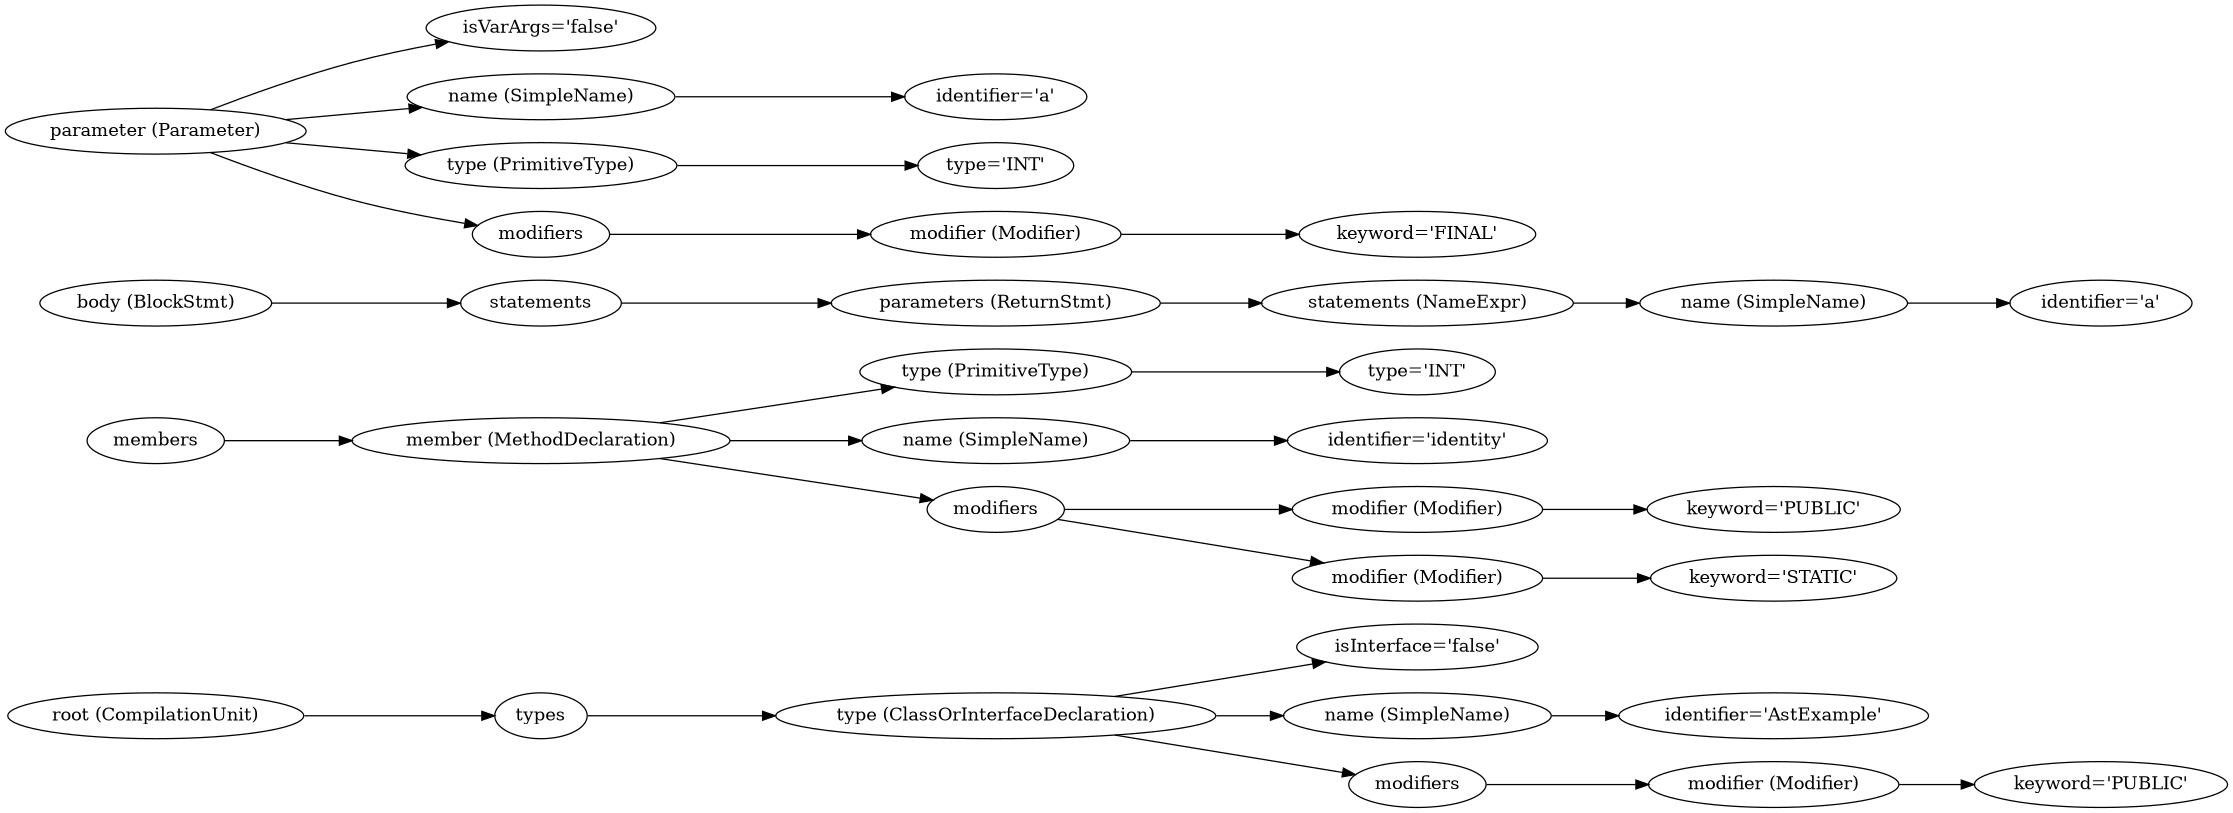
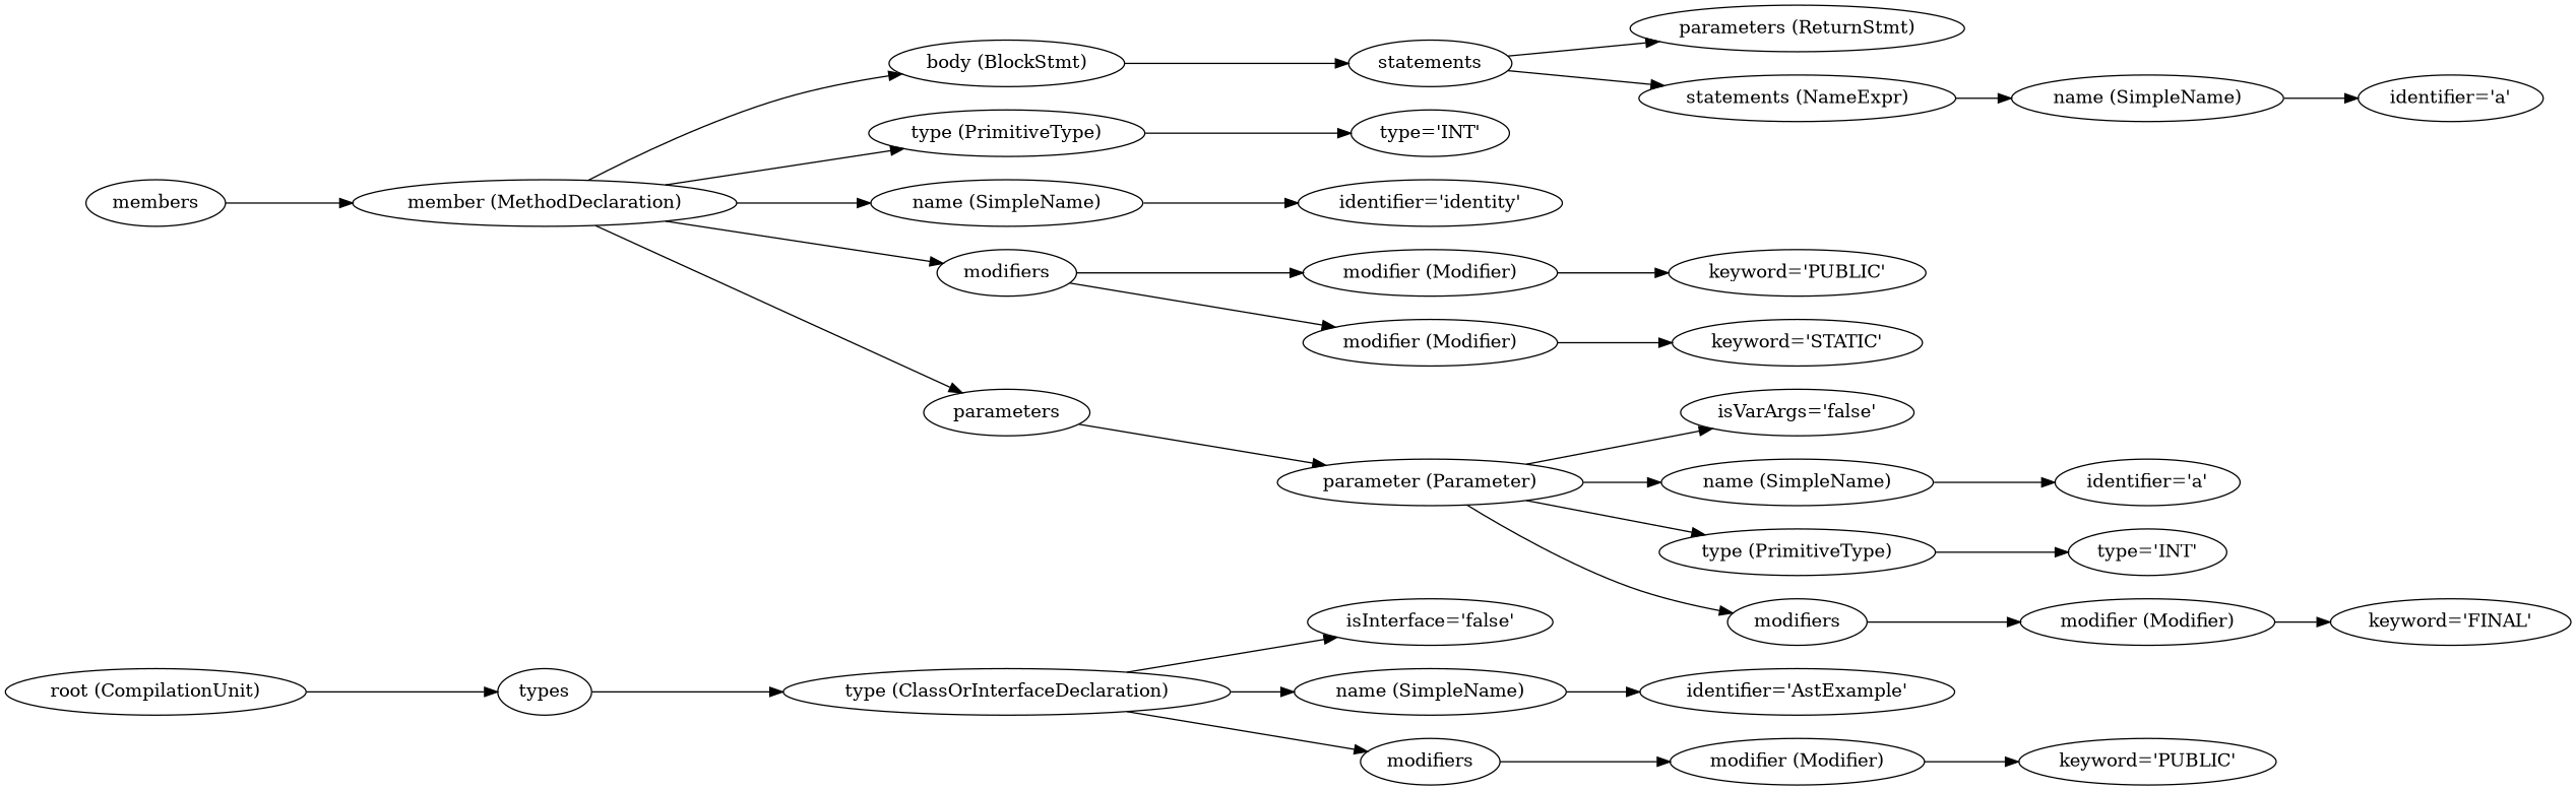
  digraph {
    rankdir=LR
    n1 [label="root (CompilationUnit)"]
    n2 [label=types]
    n3 [label="type (ClassOrInterfaceDeclaration)"]
    n4 [label="isInterface='false'"]
    n5 [label="name (SimpleName)"]
    n6 [label=modifiers]
    n7 [label="identifier='AstExample'"]
    n8 [label=members]
    n9 [label="member (MethodDeclaration)"]
    n10 [label="modifier (Modifier)"]
    n11 [label="body (BlockStmt)"]
    n12 [label="type (PrimitiveType)"]
    n13 [label="name (SimpleName)"]
    n14 [label=modifiers]
+   n15 [label=parameters]
    n16 [label=statements]
    n17 [label="type='INT'"]
    n18 [label="identifier='identity'"]
    n19 [label="modifier (Modifier)"]
    n20 [label="modifier (Modifier)"]
    n21 [label="parameter (Parameter)"]
    n22 [label="parameters (ReturnStmt)"]
    n23 [label="statements (NameExpr)"]
    n24 [label="name (SimpleName)"]
    n25 [label="identifier='a'"]
    n26 [label="keyword='PUBLIC'"]
    n27 [label="keyword='STATIC'"]
    n28 [label="isVarArgs='false'"]
    n29 [label="name (SimpleName)"]
    n30 [label="type (PrimitiveType)"]
    n31 [label=modifiers]
    n32 [label="identifier='a'"]
    n33 [label="type='INT'"]
    n34 [label="modifier (Modifier)"]
    n35 [label="keyword='FINAL'"]
    n36 [label="keyword='PUBLIC'"]
    n1 -> n2
    n2 -> n3
    n3 -> n4
    n3 -> n5
    n3 -> n6
    n5 -> n7
    n6 -> n10
    n8 -> n9
+   n9 -> n11
    n9 -> n12
    n9 -> n13
    n9 -> n14
+   n9 -> n15
    n10 -> n36
    n11 -> n16
    n12 -> n17
    n13 -> n18
    n14 -> n19
    n14 -> n20
+   n15 -> n21
    n16 -> n22
    n19 -> n26
    n20 -> n27
    n21 -> n28
    n21 -> n29
    n21 -> n30
    n21 -> n31
-   n22 -> n23
+   n16 -> n23
    n23 -> n24
    n24 -> n25
    n29 -> n32
    n30 -> n33
    n31 -> n34
    n34 -> n35
  }
